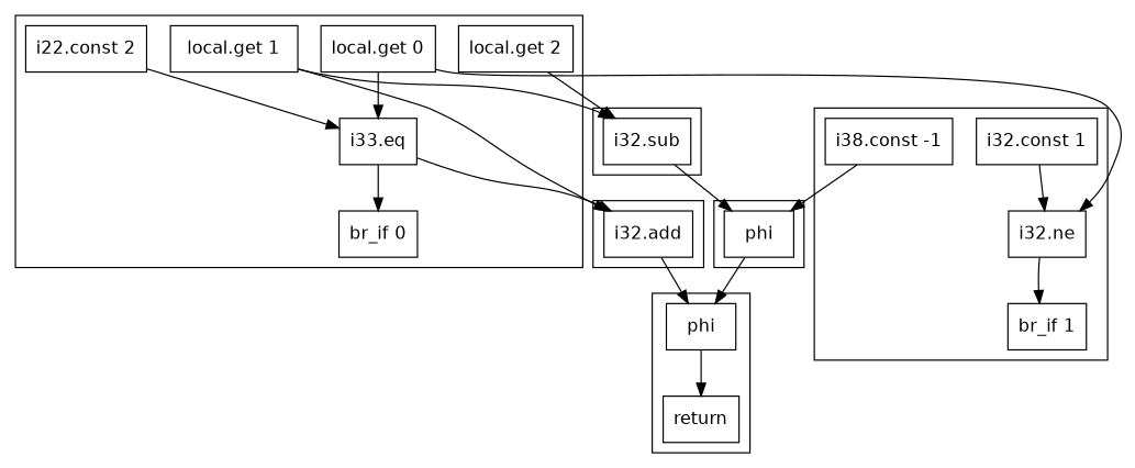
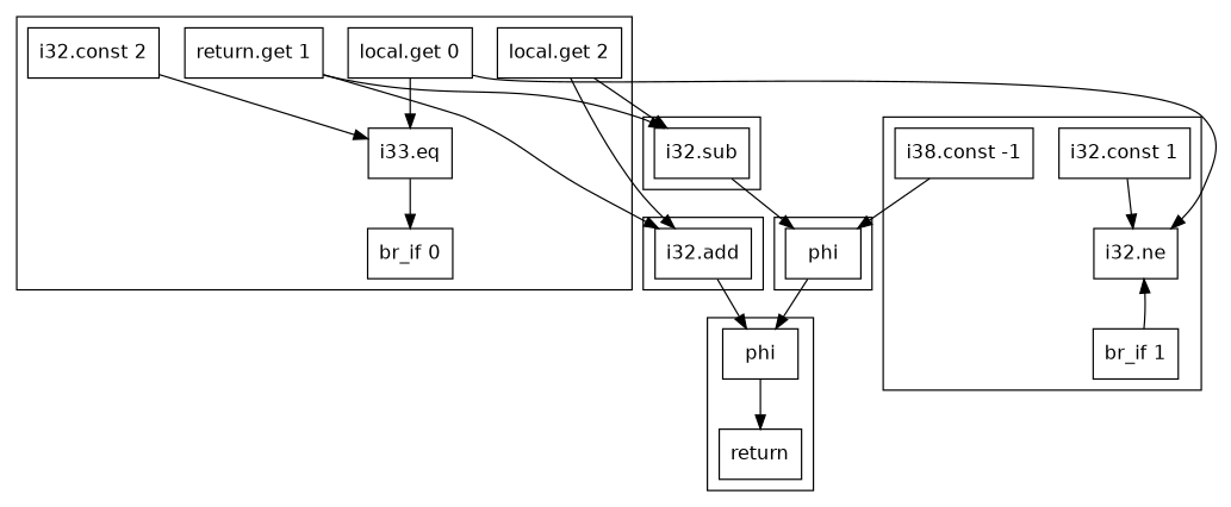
  strict digraph {
    fontname="DejaVu Sans"
    node [fontname="DejaVu Sans" shape=box]
    edge [fontname="DejaVu Sans"]
    n1 [label="local.get 0"]
    n2 [label="i33.eq"]
-   n3 [label="local.get 1"]
+   n3 [label="return.get 1"]
    n4 [label="local.get 2"]
-   n5 [label="i22.const 2"]
+   n5 [label="i32.const 2"]
    n6 [label="br_if 0"]
    n7 [label=return]
    n8 [label=phi]
    n9 [label=phi]
    n10 [label="i32.sub"]
    n11 [label="i38.const -1"]
    n12 [label="i32.const 1"]
    n13 [label="i32.ne"]
    n14 [label="br_if 1"]
    n15 [label="i32.add"]
    subgraph cluster_1 {
      n1
      n2
      n3
      n4
      n5
      n6
    }
    subgraph cluster_2 {
      n7
      n8
    }
    subgraph cluster_3 {
      n9
    }
    subgraph cluster_4 {
      n10
    }
    subgraph cluster_5 {
      n11
      n12
      n13
      n14
    }
    subgraph cluster_6 {
      n15
    }
    n1 -> n2
    n1 -> n13
    n2 -> n6
    n3 -> n10
    n3 -> n15
    n4 -> n10
-   n2 -> n15
+   n4 -> n15
    n5 -> n2
    n8 -> n7
    n9 -> n8
    n10 -> n9
    n11 -> n9
    n12 -> n13
-   n13 -> n14
+   n14 -> n13
    n15 -> n8
  }
